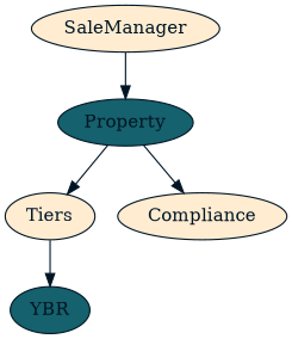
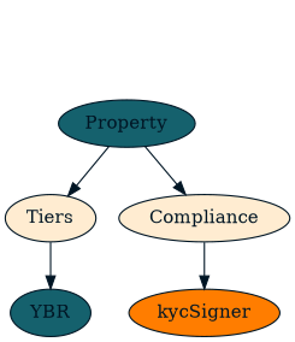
  digraph {
    node [color="#001524" fillcolor="#ffecd1" fontcolor="#001524" style=filled]
    edge [color="#001524"]
    YBR [fillcolor="#15616d"]
    Property [fillcolor="#15616d"]
    Tiers
    Compliance
-   SaleManager
+   kycSigner [fillcolor="#ff7d00"]
    Property -> Tiers
    Property -> Compliance
    Tiers -> YBR
-   SaleManager -> Property
+   Compliance -> kycSigner
  }
